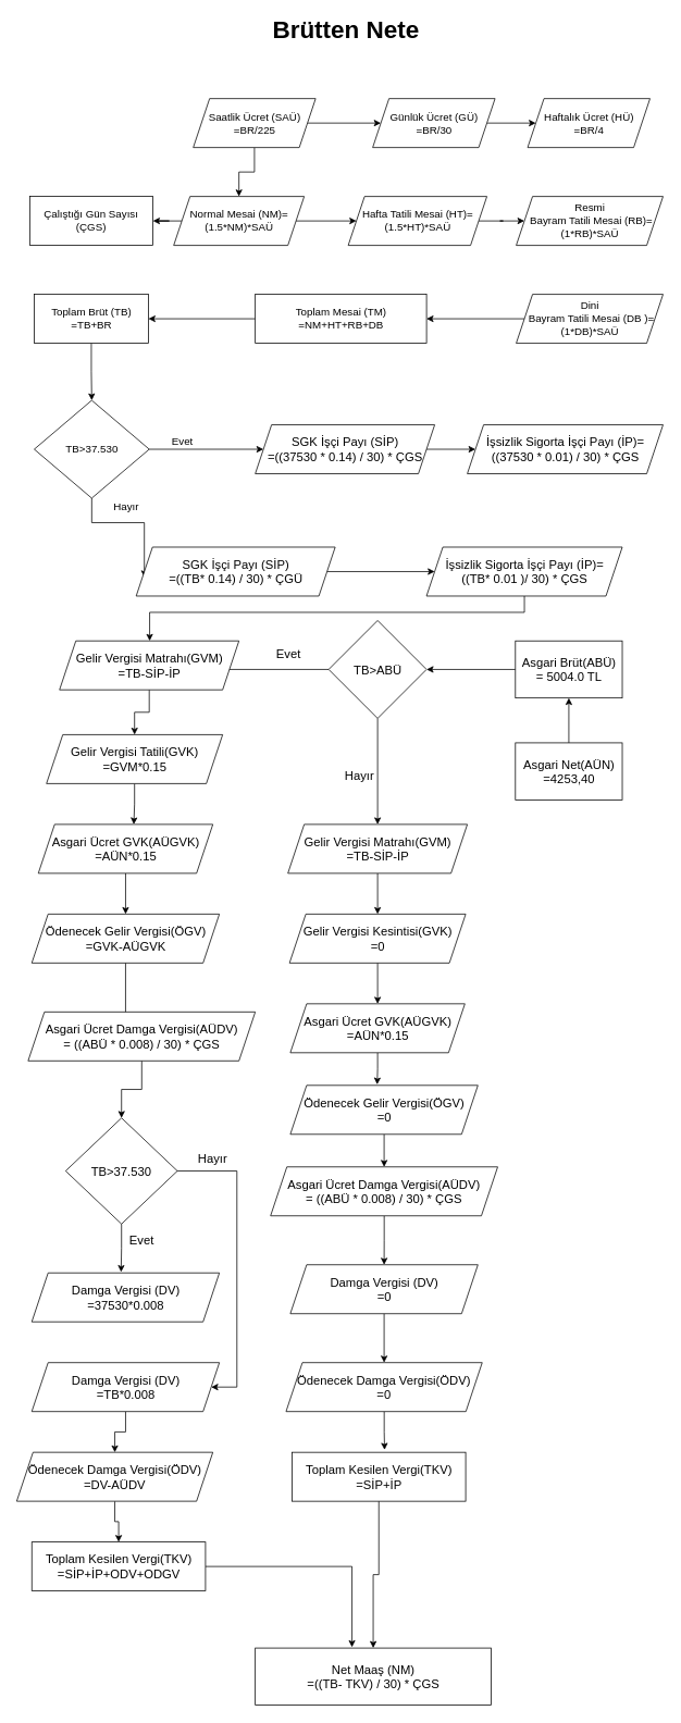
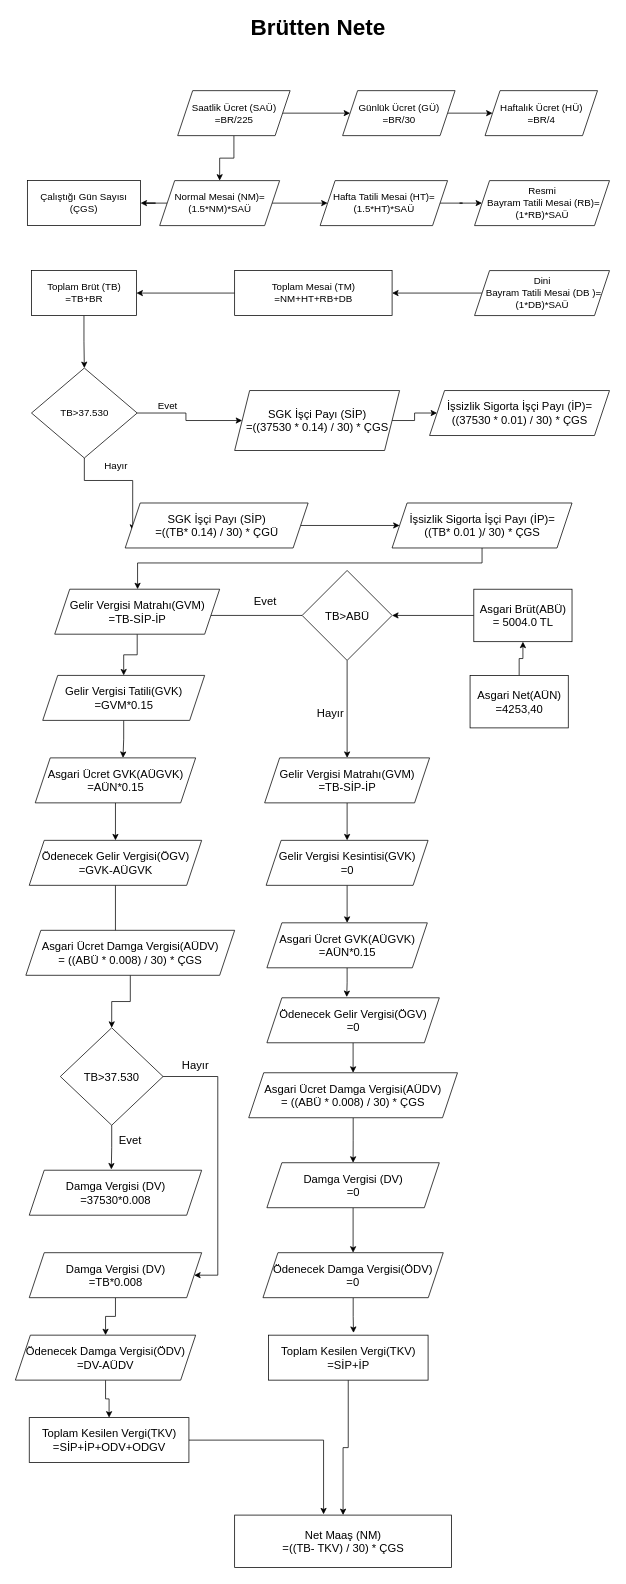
  <mxCell id="0" />
  <mxCell id="1" parent="0" />
  <mxCell id="2" value="Brütten Nete" style="text;html=1;strokeColor=none;fillColor=none;align=center;verticalAlign=middle;whiteSpace=wrap;rounded=0;strokeWidth=1;fontStyle=1;fontSize=30;" vertex="1" parent="1"><mxGeometry x="296" y="20" width="256" height="30" as="geometry" /></mxCell>
  <mxCell id="3" style="edgeStyle=orthogonalEdgeStyle;rounded=0;orthogonalLoop=1;jettySize=auto;html=1;entryX=0;entryY=0.5;entryDx=0;entryDy=0;fontSize=13;" edge="1" parent="1" source="5" target="7"><mxGeometry relative="1" as="geometry" /></mxCell>
  <mxCell id="4" style="edgeStyle=orthogonalEdgeStyle;rounded=0;orthogonalLoop=1;jettySize=auto;html=1;fontSize=13;" edge="1" parent="1" source="5" target="11"><mxGeometry relative="1" as="geometry" /></mxCell>
  <mxCell id="5" value="&lt;span style=&quot;font-size: 13px&quot;&gt;Saatlik Ücret (SAÜ)&lt;br&gt;=BR/225&lt;/span&gt;" style="shape=parallelogram;perimeter=parallelogramPerimeter;whiteSpace=wrap;html=1;fixedSize=1;fontSize=12;strokeWidth=1;" vertex="1" parent="1"><mxGeometry x="236.5" y="120" width="150" height="60" as="geometry" /></mxCell>
  <mxCell id="6" style="edgeStyle=orthogonalEdgeStyle;rounded=0;orthogonalLoop=1;jettySize=auto;html=1;entryX=0;entryY=0.5;entryDx=0;entryDy=0;fontSize=13;" edge="1" parent="1" source="7" target="8"><mxGeometry relative="1" as="geometry" /></mxCell>
  <mxCell id="7" value="Günlük Ücret (GÜ)&lt;br&gt;=BR/30" style="shape=parallelogram;perimeter=parallelogramPerimeter;whiteSpace=wrap;html=1;fixedSize=1;fontSize=13;strokeWidth=1;" vertex="1" parent="1"><mxGeometry x="456.5" y="120" width="150" height="60" as="geometry" /></mxCell>
  <mxCell id="8" value="Haftalık Ücret (HÜ)&lt;br&gt;=BR/4" style="shape=parallelogram;perimeter=parallelogramPerimeter;whiteSpace=wrap;html=1;fixedSize=1;fontSize=13;strokeWidth=1;" vertex="1" parent="1"><mxGeometry x="646.5" y="120" width="150" height="60" as="geometry" /></mxCell>
  <mxCell id="9" style="edgeStyle=orthogonalEdgeStyle;rounded=0;orthogonalLoop=1;jettySize=auto;html=1;entryX=0;entryY=0.5;entryDx=0;entryDy=0;fontSize=13;" edge="1" parent="1" source="11" target="13"><mxGeometry relative="1" as="geometry" /></mxCell>
  <mxCell id="10" style="edgeStyle=orthogonalEdgeStyle;rounded=0;orthogonalLoop=1;jettySize=auto;html=1;entryX=1;entryY=0.5;entryDx=0;entryDy=0;fontSize=13;" edge="1" parent="1" source="11" target="21"><mxGeometry relative="1" as="geometry" /></mxCell>
  <mxCell id="11" value="Normal Mesai (NM)=(1.5*NM)*SAÜ" style="shape=parallelogram;perimeter=parallelogramPerimeter;whiteSpace=wrap;html=1;fixedSize=1;fontSize=13;strokeWidth=1;" vertex="1" parent="1"><mxGeometry x="212.5" y="240" width="160" height="60" as="geometry" /></mxCell>
  <mxCell id="12" style="edgeStyle=orthogonalEdgeStyle;rounded=0;orthogonalLoop=1;jettySize=auto;html=1;entryX=0;entryY=0.5;entryDx=0;entryDy=0;fontSize=13;" edge="1" parent="1" source="13" target="14"><mxGeometry relative="1" as="geometry" /></mxCell>
  <mxCell id="13" value="&lt;span&gt;Hafta Tatili Mesai (HT)=(1.5*HT)*SAÜ&lt;/span&gt;" style="shape=parallelogram;perimeter=parallelogramPerimeter;whiteSpace=wrap;html=1;fixedSize=1;fontSize=13;strokeWidth=1;" vertex="1" parent="1"><mxGeometry x="426.5" y="240" width="170" height="60" as="geometry" /></mxCell>
  <mxCell id="14" value="&lt;span&gt;Resmi&lt;br&gt;&amp;nbsp;Bayram Tatili Mesai (RB)=(1*RB)*SAÜ&lt;/span&gt;" style="shape=parallelogram;perimeter=parallelogramPerimeter;whiteSpace=wrap;html=1;fixedSize=1;fontSize=13;strokeWidth=1;" vertex="1" parent="1"><mxGeometry x="632.5" y="240" width="180" height="60" as="geometry" /></mxCell>
  <mxCell id="15" style="edgeStyle=orthogonalEdgeStyle;rounded=0;orthogonalLoop=1;jettySize=auto;html=1;entryX=1;entryY=0.5;entryDx=0;entryDy=0;fontSize=13;" edge="1" parent="1" source="16" target="18"><mxGeometry relative="1" as="geometry" /></mxCell>
  <mxCell id="16" value="&lt;span&gt;Dini&lt;br&gt;&amp;nbsp;Bayram Tatili Mesai (DB )=(1*DB)*SAÜ&lt;/span&gt;" style="shape=parallelogram;perimeter=parallelogramPerimeter;whiteSpace=wrap;html=1;fixedSize=1;fontSize=13;strokeWidth=1;" vertex="1" parent="1"><mxGeometry x="632.5" y="360" width="180" height="60" as="geometry" /></mxCell>
  <mxCell id="17" style="edgeStyle=orthogonalEdgeStyle;rounded=0;orthogonalLoop=1;jettySize=auto;html=1;fontSize=13;entryX=1;entryY=0.5;entryDx=0;entryDy=0;" edge="1" parent="1" source="18" target="20"><mxGeometry relative="1" as="geometry"><mxPoint x="212.5" y="390" as="targetPoint" /></mxGeometry></mxCell>
  <mxCell id="18" value="Toplam Mesai (TM) =NM+HT+RB+DB" style="rounded=0;whiteSpace=wrap;html=1;fontSize=13;strokeWidth=1;" vertex="1" parent="1"><mxGeometry x="312.5" y="360" width="210" height="60" as="geometry" /></mxCell>
  <mxCell id="19" style="edgeStyle=orthogonalEdgeStyle;rounded=0;orthogonalLoop=1;jettySize=auto;html=1;entryX=0.5;entryY=0;entryDx=0;entryDy=0;fontSize=13;" edge="1" parent="1" source="20" target="24"><mxGeometry relative="1" as="geometry" /></mxCell>
  <mxCell id="20" value="Toplam Brüt (TB)&lt;br&gt;=TB+BR" style="rounded=0;whiteSpace=wrap;html=1;fontSize=13;strokeWidth=1;" vertex="1" parent="1"><mxGeometry x="41.5" y="360" width="140" height="60" as="geometry" /></mxCell>
  <mxCell id="21" value="Çalıştığı Gün Sayısı&lt;br&gt;(ÇGS)" style="rounded=0;whiteSpace=wrap;html=1;fontSize=13;strokeWidth=1;" vertex="1" parent="1"><mxGeometry x="36" y="240" width="151" height="60" as="geometry" /></mxCell>
  <mxCell id="22" style="edgeStyle=orthogonalEdgeStyle;rounded=0;orthogonalLoop=1;jettySize=auto;html=1;fontSize=13;entryX=0;entryY=0.5;entryDx=0;entryDy=0;" edge="1" parent="1" source="24" target="29"><mxGeometry relative="1" as="geometry"><mxPoint x="302.5" y="550" as="targetPoint" /></mxGeometry></mxCell>
  <mxCell id="23" style="edgeStyle=orthogonalEdgeStyle;rounded=0;orthogonalLoop=1;jettySize=auto;html=1;fontSize=13;entryX=0.041;entryY=0.617;entryDx=0;entryDy=0;entryPerimeter=0;" edge="1" parent="1" source="24" target="32"><mxGeometry relative="1" as="geometry"><mxPoint x="112.5" y="690" as="targetPoint" /></mxGeometry></mxCell>
  <mxCell id="24" value="TB&amp;gt;37.530" style="rhombus;whiteSpace=wrap;html=1;fontSize=13;strokeWidth=1;" vertex="1" parent="1"><mxGeometry x="41.5" y="490" width="141" height="120" as="geometry" /></mxCell>
  <mxCell id="25" style="edgeStyle=orthogonalEdgeStyle;rounded=0;orthogonalLoop=1;jettySize=auto;html=1;exitX=0.5;exitY=1;exitDx=0;exitDy=0;fontSize=13;" edge="1" parent="1" source="24" target="24"><mxGeometry relative="1" as="geometry" /></mxCell>
  <mxCell id="26" value="Evet&lt;br&gt;" style="text;html=1;align=center;verticalAlign=middle;resizable=0;points=[];autosize=1;strokeColor=none;fillColor=none;fontSize=13;" vertex="1" parent="1"><mxGeometry x="202.5" y="530" width="40" height="20" as="geometry" /></mxCell>
  <mxCell id="27" value="Hayır&lt;br&gt;" style="text;html=1;align=center;verticalAlign=middle;resizable=0;points=[];autosize=1;strokeColor=none;fillColor=none;fontSize=13;rotation=0;" vertex="1" parent="1"><mxGeometry x="128.5" y="610" width="50" height="20" as="geometry" /></mxCell>
  <mxCell id="28" style="edgeStyle=orthogonalEdgeStyle;rounded=0;orthogonalLoop=1;jettySize=auto;html=1;entryX=0;entryY=0.5;entryDx=0;entryDy=0;fontSize=15;" edge="1" parent="1" source="29" target="30"><mxGeometry relative="1" as="geometry" /></mxCell>
- <mxCell id="29" value="SGK İşçi Payı (SİP)&lt;br&gt;=((37530 * 0.14) / 30) * ÇGS" style="shape=parallelogram;perimeter=parallelogramPerimeter;whiteSpace=wrap;html=1;fixedSize=1;fontSize=15;strokeWidth=1;" vertex="1" parent="1"><mxGeometry x="312.5" y="520" width="220" height="60" as="geometry" /></mxCell>
+ <mxCell id="29" value="SGK İşçi Payı (SİP)&lt;br&gt;=((37530 * 0.14) / 30) * ÇGS" style="shape=parallelogram;perimeter=parallelogramPerimeter;whiteSpace=wrap;html=1;fixedSize=1;fontSize=15;strokeWidth=1;" vertex="1" parent="1"><mxGeometry x="312.5" y="520" width="220" height="80" as="geometry" /></mxCell>
  <mxCell id="30" value="İşsizlik Sigorta İşçi Payı (İP)=&lt;br&gt;((37530 * 0.01) / 30) * ÇGS" style="shape=parallelogram;perimeter=parallelogramPerimeter;whiteSpace=wrap;html=1;fixedSize=1;fontSize=15;strokeWidth=1;" vertex="1" parent="1"><mxGeometry x="572.5" y="520" width="240" height="60" as="geometry" /></mxCell>
  <mxCell id="31" style="edgeStyle=orthogonalEdgeStyle;rounded=0;orthogonalLoop=1;jettySize=auto;html=1;fontSize=15;" edge="1" parent="1" source="32" target="34"><mxGeometry relative="1" as="geometry" /></mxCell>
  <mxCell id="32" value="&lt;span&gt;SGK İşçi Payı (SİP)&lt;br&gt;=&lt;/span&gt;((TB* 0.14) / 30) * ÇGÜ" style="shape=parallelogram;perimeter=parallelogramPerimeter;whiteSpace=wrap;html=1;fixedSize=1;fontSize=15;strokeWidth=1;" vertex="1" parent="1"><mxGeometry x="166.5" y="670" width="244" height="60" as="geometry" /></mxCell>
  <mxCell id="33" style="edgeStyle=orthogonalEdgeStyle;rounded=0;orthogonalLoop=1;jettySize=auto;html=1;fontSize=15;" edge="1" parent="1" source="34" target="41"><mxGeometry relative="1" as="geometry"><Array as="points"><mxPoint x="643" y="750" /><mxPoint x="183" y="750" /></Array></mxGeometry></mxCell>
  <mxCell id="34" value="İşsizlik Sigorta İşçi Payı (İP)=&lt;br&gt;((TB* 0.01 )/ 30) * ÇGS" style="shape=parallelogram;perimeter=parallelogramPerimeter;whiteSpace=wrap;html=1;fixedSize=1;fontSize=15;strokeWidth=1;" vertex="1" parent="1"><mxGeometry x="522.5" y="670" width="240" height="60" as="geometry" /></mxCell>
  <mxCell id="35" style="edgeStyle=orthogonalEdgeStyle;rounded=0;orthogonalLoop=1;jettySize=auto;html=1;entryX=1;entryY=0.5;entryDx=0;entryDy=0;fontSize=15;" edge="1" parent="1" source="36" target="39"><mxGeometry relative="1" as="geometry" /></mxCell>
  <mxCell id="36" value="Asgari Brüt(ABÜ)&lt;br&gt;= 5004.0 TL" style="rounded=0;whiteSpace=wrap;html=1;fontSize=15;strokeWidth=1;" vertex="1" parent="1"><mxGeometry x="631.5" y="785" width="131" height="70" as="geometry" /></mxCell>
  <mxCell id="37" style="edgeStyle=orthogonalEdgeStyle;rounded=0;orthogonalLoop=1;jettySize=auto;html=1;entryX=0.895;entryY=0.583;entryDx=0;entryDy=0;entryPerimeter=0;fontSize=15;" edge="1" parent="1" source="39" target="41"><mxGeometry relative="1" as="geometry" /></mxCell>
  <mxCell id="38" style="edgeStyle=orthogonalEdgeStyle;rounded=0;orthogonalLoop=1;jettySize=auto;html=1;fontSize=15;entryX=0.5;entryY=0;entryDx=0;entryDy=0;entryPerimeter=0;" edge="1" parent="1" source="39" target="68"><mxGeometry relative="1" as="geometry"><mxPoint x="463" y="1010" as="targetPoint" /></mxGeometry></mxCell>
  <mxCell id="39" value="TB&amp;gt;ABÜ" style="rhombus;whiteSpace=wrap;html=1;fontSize=15;strokeWidth=1;" vertex="1" parent="1"><mxGeometry x="402.5" y="760" width="120" height="120" as="geometry" /></mxCell>
  <mxCell id="40" style="edgeStyle=orthogonalEdgeStyle;rounded=0;orthogonalLoop=1;jettySize=auto;html=1;fontSize=15;" edge="1" parent="1" source="41" target="44"><mxGeometry relative="1" as="geometry"><mxPoint x="72.5" y="900" as="targetPoint" /></mxGeometry></mxCell>
  <mxCell id="41" value="Gelir Vergisi Matrahı(GVM)&lt;br&gt;=TB-SİP-İP" style="shape=parallelogram;perimeter=parallelogramPerimeter;whiteSpace=wrap;html=1;fixedSize=1;fontSize=15;strokeWidth=1;" vertex="1" parent="1"><mxGeometry x="72.5" y="785" width="220" height="60" as="geometry" /></mxCell>
  <mxCell id="42" value="Evet" style="text;html=1;align=center;verticalAlign=middle;resizable=0;points=[];autosize=1;strokeColor=none;fillColor=none;fontSize=15;" vertex="1" parent="1"><mxGeometry x="327.5" y="790" width="50" height="20" as="geometry" /></mxCell>
  <mxCell id="43" style="edgeStyle=orthogonalEdgeStyle;rounded=0;orthogonalLoop=1;jettySize=auto;html=1;entryX=0.547;entryY=0;entryDx=0;entryDy=0;entryPerimeter=0;fontSize=15;" edge="1" parent="1" source="44" target="46"><mxGeometry relative="1" as="geometry" /></mxCell>
  <mxCell id="44" value="Gelir Vergisi Tatili(GVK)&lt;br&gt;=GVM*0.15" style="shape=parallelogram;perimeter=parallelogramPerimeter;whiteSpace=wrap;html=1;fixedSize=1;fontSize=15;strokeWidth=1;" vertex="1" parent="1"><mxGeometry x="56.5" y="900" width="216" height="60" as="geometry" /></mxCell>
  <mxCell id="45" style="edgeStyle=orthogonalEdgeStyle;rounded=0;orthogonalLoop=1;jettySize=auto;html=1;entryX=0.5;entryY=0;entryDx=0;entryDy=0;fontSize=15;" edge="1" parent="1" source="46" target="50"><mxGeometry relative="1" as="geometry" /></mxCell>
  <mxCell id="46" value="Asgari Ücret GVK(AÜGVK)&lt;br&gt;=AÜN*0.15" style="shape=parallelogram;perimeter=parallelogramPerimeter;whiteSpace=wrap;html=1;fixedSize=1;fontSize=15;strokeWidth=1;" vertex="1" parent="1"><mxGeometry x="46.5" y="1010" width="214" height="60" as="geometry" /></mxCell>
  <mxCell id="47" style="edgeStyle=orthogonalEdgeStyle;rounded=0;orthogonalLoop=1;jettySize=auto;html=1;entryX=0.5;entryY=1;entryDx=0;entryDy=0;fontSize=15;" edge="1" parent="1" source="48" target="36"><mxGeometry relative="1" as="geometry" /></mxCell>
- <mxCell id="48" value="Asgari Net(AÜN)&lt;br&gt;=4253,40" style="rounded=0;whiteSpace=wrap;html=1;fontSize=15;strokeWidth=1;" vertex="1" parent="1"><mxGeometry x="631.5" y="910" width="131" height="70" as="geometry" /></mxCell>
+ <mxCell id="48" value="Asgari Net(AÜN)&lt;br&gt;=4253,40" style="rounded=0;whiteSpace=wrap;html=1;fontSize=15;strokeWidth=1;" vertex="1" parent="1"><mxGeometry x="626.5" y="900" width="131" height="70" as="geometry" /></mxCell>
  <mxCell id="49" style="edgeStyle=orthogonalEdgeStyle;rounded=0;orthogonalLoop=1;jettySize=auto;html=1;entryX=0.429;entryY=0.167;entryDx=0;entryDy=0;entryPerimeter=0;fontSize=15;" edge="1" parent="1" source="50" target="52"><mxGeometry relative="1" as="geometry" /></mxCell>
  <mxCell id="50" value="Ödenecek Gelir Vergisi(ÖGV)&lt;br&gt;=GVK-AÜGVK" style="shape=parallelogram;perimeter=parallelogramPerimeter;whiteSpace=wrap;html=1;fixedSize=1;fontSize=15;strokeWidth=1;" vertex="1" parent="1"><mxGeometry x="38.5" y="1120" width="230" height="60" as="geometry" /></mxCell>
  <mxCell id="51" style="edgeStyle=orthogonalEdgeStyle;rounded=0;orthogonalLoop=1;jettySize=auto;html=1;entryX=0.5;entryY=0;entryDx=0;entryDy=0;fontSize=15;" edge="1" parent="1" source="52" target="55"><mxGeometry relative="1" as="geometry" /></mxCell>
  <mxCell id="52" value="Asgari Ücret Damga Vergisi(AÜDV)&lt;br&gt;=&amp;nbsp;((ABÜ * 0.008) / 30) * ÇGS" style="shape=parallelogram;perimeter=parallelogramPerimeter;whiteSpace=wrap;html=1;fixedSize=1;fontSize=15;strokeWidth=1;" vertex="1" parent="1"><mxGeometry x="34" y="1240" width="278.5" height="60" as="geometry" /></mxCell>
  <mxCell id="53" style="edgeStyle=orthogonalEdgeStyle;rounded=0;orthogonalLoop=1;jettySize=auto;html=1;entryX=0.476;entryY=-0.017;entryDx=0;entryDy=0;entryPerimeter=0;fontSize=15;" edge="1" parent="1" source="55" target="56"><mxGeometry relative="1" as="geometry" /></mxCell>
  <mxCell id="54" style="edgeStyle=orthogonalEdgeStyle;rounded=0;orthogonalLoop=1;jettySize=auto;html=1;fontSize=15;entryX=1;entryY=0.5;entryDx=0;entryDy=0;" edge="1" parent="1" source="55" target="60"><mxGeometry relative="1" as="geometry"><mxPoint x="330" y="1620" as="targetPoint" /><Array as="points"><mxPoint x="290" y="1435" /><mxPoint x="290" y="1700" /></Array></mxGeometry></mxCell>
  <mxCell id="55" value="TB&amp;gt;37.530" style="rhombus;whiteSpace=wrap;html=1;fontSize=15;strokeWidth=1;" vertex="1" parent="1"><mxGeometry x="80" y="1370" width="137" height="130" as="geometry" /></mxCell>
  <mxCell id="56" value="Damga Vergisi (DV)&lt;br&gt;=37530*0.008" style="shape=parallelogram;perimeter=parallelogramPerimeter;whiteSpace=wrap;html=1;fixedSize=1;fontSize=15;strokeWidth=1;" vertex="1" parent="1"><mxGeometry x="38.5" y="1560" width="230" height="60" as="geometry" /></mxCell>
  <mxCell id="57" value="Evet" style="text;html=1;align=center;verticalAlign=middle;resizable=0;points=[];autosize=1;strokeColor=none;fillColor=none;fontSize=15;" vertex="1" parent="1"><mxGeometry x="148.25" y="1510" width="50" height="20" as="geometry" /></mxCell>
  <mxCell id="58" value="Hayır" style="text;html=1;align=center;verticalAlign=middle;resizable=0;points=[];autosize=1;strokeColor=none;fillColor=none;fontSize=15;" vertex="1" parent="1"><mxGeometry x="235" y="1410" width="50" height="20" as="geometry" /></mxCell>
  <mxCell id="59" style="edgeStyle=orthogonalEdgeStyle;rounded=0;orthogonalLoop=1;jettySize=auto;html=1;fontSize=15;" edge="1" parent="1" source="60" target="62"><mxGeometry relative="1" as="geometry" /></mxCell>
  <mxCell id="60" value="Damga Vergisi (DV)&lt;br&gt;=TB*0.008" style="shape=parallelogram;perimeter=parallelogramPerimeter;whiteSpace=wrap;html=1;fixedSize=1;fontSize=15;strokeWidth=1;" vertex="1" parent="1"><mxGeometry x="38.5" y="1670" width="230" height="60" as="geometry" /></mxCell>
  <mxCell id="61" style="edgeStyle=orthogonalEdgeStyle;rounded=0;orthogonalLoop=1;jettySize=auto;html=1;fontSize=15;" edge="1" parent="1" source="62" target="65"><mxGeometry relative="1" as="geometry" /></mxCell>
  <mxCell id="62" value="Ödenecek Damga Vergisi(ÖDV)&lt;br&gt;=DV-AÜDV" style="shape=parallelogram;perimeter=parallelogramPerimeter;whiteSpace=wrap;html=1;fixedSize=1;fontSize=15;strokeWidth=1;" vertex="1" parent="1"><mxGeometry x="20" y="1780" width="240.5" height="60" as="geometry" /></mxCell>
  <mxCell id="63" value="Net Maaş (NM) &lt;br&gt;=((TB- TKV) / 30) * ÇGS" style="rounded=0;whiteSpace=wrap;html=1;fontSize=15;strokeWidth=1;" vertex="1" parent="1"><mxGeometry x="312.5" y="2020" width="289.25" height="70" as="geometry" /></mxCell>
  <mxCell id="64" style="edgeStyle=orthogonalEdgeStyle;rounded=0;orthogonalLoop=1;jettySize=auto;html=1;entryX=0.41;entryY=-0.014;entryDx=0;entryDy=0;fontSize=15;entryPerimeter=0;" edge="1" parent="1" source="65" target="63"><mxGeometry relative="1" as="geometry" /></mxCell>
  <mxCell id="65" value="Toplam Kesilen Vergi(TKV)&lt;br&gt;=SİP+İP+ODV+ODGV" style="rounded=0;whiteSpace=wrap;html=1;fontSize=15;strokeWidth=1;" vertex="1" parent="1"><mxGeometry x="38.5" y="1890" width="213" height="60" as="geometry" /></mxCell>
  <mxCell id="66" value="Hayır" style="text;html=1;align=center;verticalAlign=middle;resizable=0;points=[];autosize=1;strokeColor=none;fillColor=none;fontSize=15;" vertex="1" parent="1"><mxGeometry x="415" y="940" width="50" height="20" as="geometry" /></mxCell>
  <mxCell id="67" style="edgeStyle=orthogonalEdgeStyle;rounded=0;orthogonalLoop=1;jettySize=auto;html=1;fontSize=15;" edge="1" parent="1" source="68" target="70"><mxGeometry relative="1" as="geometry" /></mxCell>
  <mxCell id="68" value="Gelir Vergisi Matrahı(GVM)&lt;br&gt;=TB-SİP-İP" style="shape=parallelogram;perimeter=parallelogramPerimeter;whiteSpace=wrap;html=1;fixedSize=1;fontSize=15;strokeWidth=1;" vertex="1" parent="1"><mxGeometry x="352.5" y="1010" width="220" height="60" as="geometry" /></mxCell>
  <mxCell id="69" style="edgeStyle=orthogonalEdgeStyle;rounded=0;orthogonalLoop=1;jettySize=auto;html=1;entryX=0.5;entryY=0;entryDx=0;entryDy=0;fontSize=15;" edge="1" parent="1" source="70" target="72"><mxGeometry relative="1" as="geometry" /></mxCell>
  <mxCell id="70" value="Gelir Vergisi Kesintisi(GVK)&lt;br&gt;=0" style="shape=parallelogram;perimeter=parallelogramPerimeter;whiteSpace=wrap;html=1;fixedSize=1;fontSize=15;strokeWidth=1;" vertex="1" parent="1"><mxGeometry x="354.5" y="1120" width="216" height="60" as="geometry" /></mxCell>
  <mxCell id="71" style="edgeStyle=orthogonalEdgeStyle;rounded=0;orthogonalLoop=1;jettySize=auto;html=1;entryX=0.463;entryY=-0.017;entryDx=0;entryDy=0;entryPerimeter=0;fontSize=15;" edge="1" parent="1" source="72" target="74"><mxGeometry relative="1" as="geometry" /></mxCell>
  <mxCell id="72" value="Asgari Ücret GVK(AÜGVK)&lt;br&gt;=AÜN*0.15" style="shape=parallelogram;perimeter=parallelogramPerimeter;whiteSpace=wrap;html=1;fixedSize=1;fontSize=15;strokeWidth=1;" vertex="1" parent="1"><mxGeometry x="355.5" y="1230" width="214" height="60" as="geometry" /></mxCell>
  <mxCell id="73" style="edgeStyle=orthogonalEdgeStyle;rounded=0;orthogonalLoop=1;jettySize=auto;html=1;fontSize=15;entryX=0.5;entryY=0;entryDx=0;entryDy=0;" edge="1" parent="1" source="74" target="76"><mxGeometry relative="1" as="geometry"><mxPoint x="480" y="1420" as="targetPoint" /></mxGeometry></mxCell>
  <mxCell id="74" value="Ödenecek Gelir Vergisi(ÖGV)&lt;br&gt;=0" style="shape=parallelogram;perimeter=parallelogramPerimeter;whiteSpace=wrap;html=1;fixedSize=1;fontSize=15;strokeWidth=1;" vertex="1" parent="1"><mxGeometry x="355.5" y="1330" width="230" height="60" as="geometry" /></mxCell>
  <mxCell id="75" style="edgeStyle=orthogonalEdgeStyle;rounded=0;orthogonalLoop=1;jettySize=auto;html=1;fontSize=15;" edge="1" parent="1" source="76" target="78"><mxGeometry relative="1" as="geometry" /></mxCell>
  <mxCell id="76" value="Asgari Ücret Damga Vergisi(AÜDV)&lt;br&gt;=&amp;nbsp;((ABÜ * 0.008) / 30) * ÇGS" style="shape=parallelogram;perimeter=parallelogramPerimeter;whiteSpace=wrap;html=1;fixedSize=1;fontSize=15;strokeWidth=1;" vertex="1" parent="1"><mxGeometry x="331.25" y="1430" width="278.5" height="60" as="geometry" /></mxCell>
  <mxCell id="77" style="edgeStyle=orthogonalEdgeStyle;rounded=0;orthogonalLoop=1;jettySize=auto;html=1;entryX=0.5;entryY=0;entryDx=0;entryDy=0;fontSize=15;" edge="1" parent="1" source="78" target="80"><mxGeometry relative="1" as="geometry" /></mxCell>
  <mxCell id="78" value="Damga Vergisi (DV)&lt;br&gt;=0" style="shape=parallelogram;perimeter=parallelogramPerimeter;whiteSpace=wrap;html=1;fixedSize=1;fontSize=15;strokeWidth=1;" vertex="1" parent="1"><mxGeometry x="355.5" y="1550" width="230" height="60" as="geometry" /></mxCell>
  <mxCell id="79" style="edgeStyle=orthogonalEdgeStyle;rounded=0;orthogonalLoop=1;jettySize=auto;html=1;entryX=0.533;entryY=-0.05;entryDx=0;entryDy=0;entryPerimeter=0;fontSize=15;" edge="1" parent="1" source="80" target="82"><mxGeometry relative="1" as="geometry" /></mxCell>
  <mxCell id="80" value="Ödenecek Damga Vergisi(ÖDV)&lt;br&gt;=0" style="shape=parallelogram;perimeter=parallelogramPerimeter;whiteSpace=wrap;html=1;fixedSize=1;fontSize=15;strokeWidth=1;" vertex="1" parent="1"><mxGeometry x="350.25" y="1670" width="240.5" height="60" as="geometry" /></mxCell>
  <mxCell id="81" style="edgeStyle=orthogonalEdgeStyle;rounded=0;orthogonalLoop=1;jettySize=auto;html=1;entryX=0.5;entryY=0;entryDx=0;entryDy=0;fontSize=15;" edge="1" parent="1" source="82" target="63"><mxGeometry relative="1" as="geometry"><mxPoint x="464.883" y="1910" as="targetPoint" /></mxGeometry></mxCell>
  <mxCell id="82" value="Toplam Kesilen Vergi(TKV)&lt;br&gt;=SİP+İP" style="rounded=0;whiteSpace=wrap;html=1;fontSize=15;strokeWidth=1;" vertex="1" parent="1"><mxGeometry x="357.5" y="1780" width="213" height="60" as="geometry" /></mxCell>
